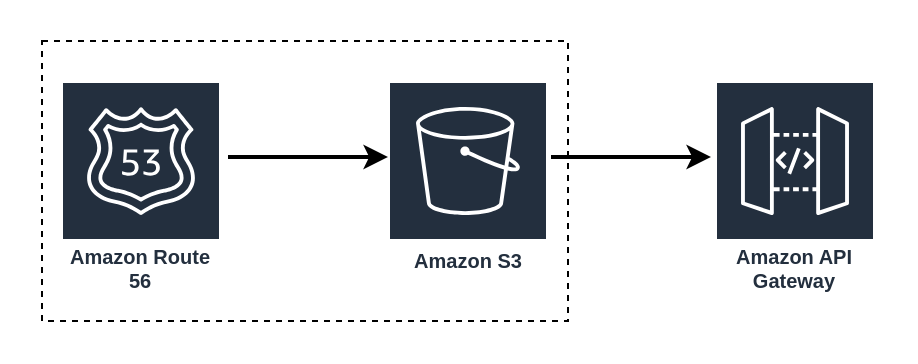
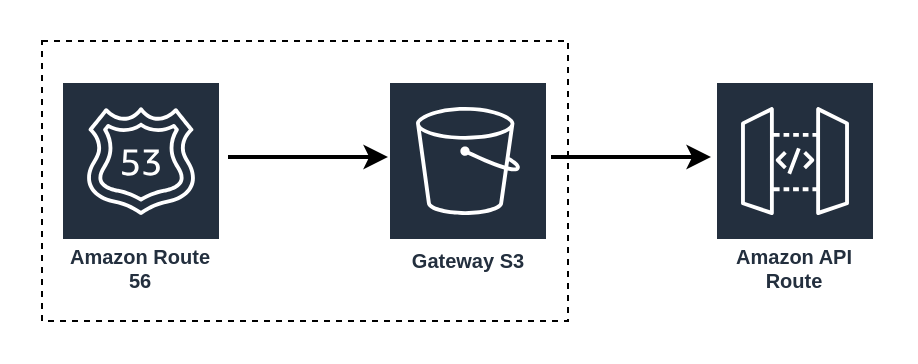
  <mxCell id="0" />
  <mxCell id="1" parent="0" />
  <mxCell id="2" value="" style="rounded=0;whiteSpace=wrap;html=1;dashed=1;fillColor=#ffffff;" vertex="1" parent="1"><mxGeometry x="20.5" y="20" width="263" height="140" as="geometry" /></mxCell>
  <mxCell id="3" style="edgeStyle=orthogonalEdgeStyle;rounded=0;orthogonalLoop=1;jettySize=auto;html=1;strokeWidth=2;" edge="1" parent="1"><mxGeometry relative="1" as="geometry"><mxPoint x="113.5" y="78" as="sourcePoint" /><mxPoint x="193.5" y="78" as="targetPoint" /></mxGeometry></mxCell>
- <mxCell id="4" value="Amazon S3" style="outlineConnect=0;fontColor=#232F3E;gradientColor=none;strokeColor=#ffffff;fillColor=#232F3E;dashed=0;verticalLabelPosition=middle;verticalAlign=bottom;align=center;html=1;whiteSpace=wrap;fontSize=10;fontStyle=1;spacing=3;shape=mxgraph.aws4.productIcon;prIcon=mxgraph.aws4.s3;" vertex="1" parent="1"><mxGeometry x="193.5" y="40" width="80" height="100" as="geometry" /></mxCell>
+ <mxCell id="4" value="Gateway S3" style="outlineConnect=0;fontColor=#232F3E;gradientColor=none;strokeColor=#ffffff;fillColor=#232F3E;dashed=0;verticalLabelPosition=middle;verticalAlign=bottom;align=center;html=1;whiteSpace=wrap;fontSize=10;fontStyle=1;spacing=3;shape=mxgraph.aws4.productIcon;prIcon=mxgraph.aws4.s3;" vertex="1" parent="1"><mxGeometry x="193.5" y="40" width="80" height="100" as="geometry" /></mxCell>
  <mxCell id="5" style="edgeStyle=orthogonalEdgeStyle;rounded=0;orthogonalLoop=1;jettySize=auto;html=1;strokeWidth=2;" edge="1" parent="1"><mxGeometry relative="1" as="geometry"><mxPoint x="275" y="78" as="sourcePoint" /><mxPoint x="355" y="78" as="targetPoint" /></mxGeometry></mxCell>
  <mxCell id="6" value="Amazon Route 56" style="outlineConnect=0;fontColor=#232F3E;gradientColor=none;strokeColor=#ffffff;fillColor=#232F3E;dashed=0;verticalLabelPosition=middle;verticalAlign=bottom;align=center;html=1;whiteSpace=wrap;fontSize=10;fontStyle=1;spacing=3;shape=mxgraph.aws4.productIcon;prIcon=mxgraph.aws4.route_53;" vertex="1" parent="1"><mxGeometry x="30" y="40" width="80" height="110" as="geometry" /></mxCell>
- <mxCell id="7" value="Amazon API Gateway" style="outlineConnect=0;fontColor=#232F3E;gradientColor=none;strokeColor=#ffffff;fillColor=#232F3E;dashed=0;verticalLabelPosition=middle;verticalAlign=bottom;align=center;html=1;whiteSpace=wrap;fontSize=10;fontStyle=1;spacing=3;shape=mxgraph.aws4.productIcon;prIcon=mxgraph.aws4.api_gateway;" vertex="1" parent="1"><mxGeometry x="357" y="40" width="80" height="110" as="geometry" /></mxCell>
+ <mxCell id="7" value="Amazon API Route" style="outlineConnect=0;fontColor=#232F3E;gradientColor=none;strokeColor=#ffffff;fillColor=#232F3E;dashed=0;verticalLabelPosition=middle;verticalAlign=bottom;align=center;html=1;whiteSpace=wrap;fontSize=10;fontStyle=1;spacing=3;shape=mxgraph.aws4.productIcon;prIcon=mxgraph.aws4.api_gateway;" vertex="1" parent="1"><mxGeometry x="357" y="40" width="80" height="110" as="geometry" /></mxCell>
